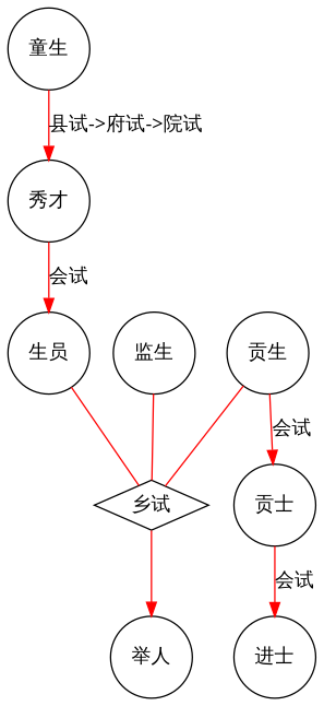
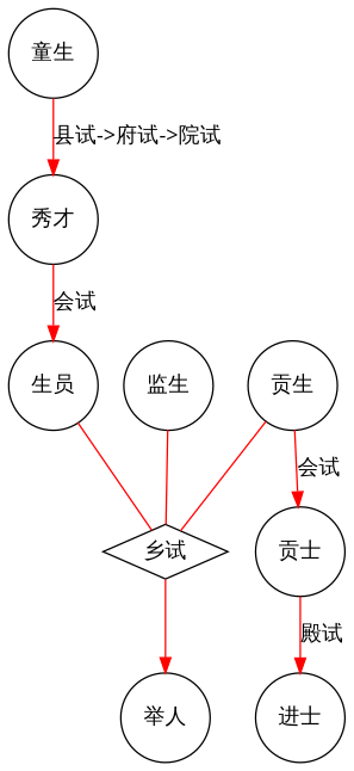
  digraph {
    fontname="Open Sans"
    node [fontname="Open Sans" shape=circle]
    edge [color=red fontname="Open Sans" style=solid]
    "童生"
    "秀才"
    "生员"
    n4 [label="乡试" shape=diamond]
    "举人"
    "监生"
    "贡生"
    "贡士"
    "进士"
    "童生" -> "秀才" [label="县试->府试->院试"]
    "秀才" -> "生员" [label="会试"]
    "生员" -> n4 [dir=none]
    n4 -> "举人"
    "监生" -> n4 [dir=none]
    "贡生" -> n4 [dir=none]
    "贡生" -> "贡士" [label="会试"]
-   "贡士" -> "进士" [label="会试"]
+   "贡士" -> "进士" [label="殿试"]
  }
